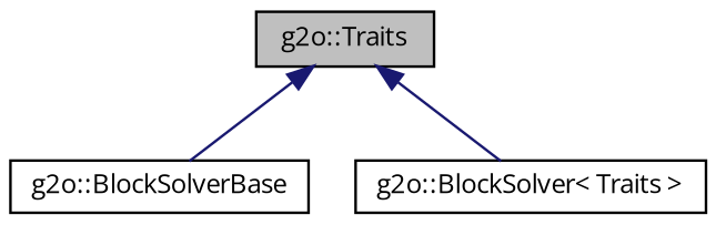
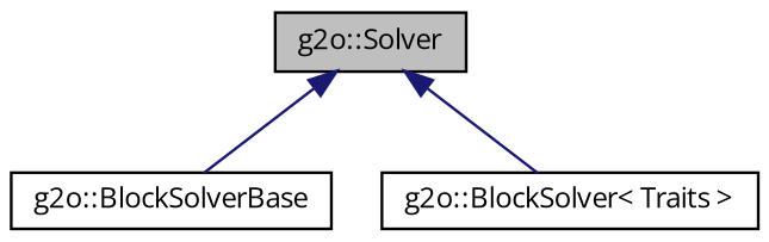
  digraph {
    fontname="Open Sans"
    node [color=black fillcolor=white fontname="Open Sans" fontsize=10 shape=record style=filled]
    edge [color=midnightblue dir=back fontname="Open Sans" fontsize=10 labelfontname=Helvetica labelfontsize=10 style=solid]
-   n1 [fillcolor=grey75 fontcolor=black height=0.2 label="g2o::Traits" width=0.4]
+   n1 [fillcolor=grey75 fontcolor=black height=0.2 label="g2o::Solver" width=0.4]
    n2 [height=0.2 label="g2o::BlockSolverBase" width=0.4]
    n3 [height=0.2 label="g2o::BlockSolver\< Traits \>" width=0.4]
    n1 -> n2
    n1 -> n3
  }
